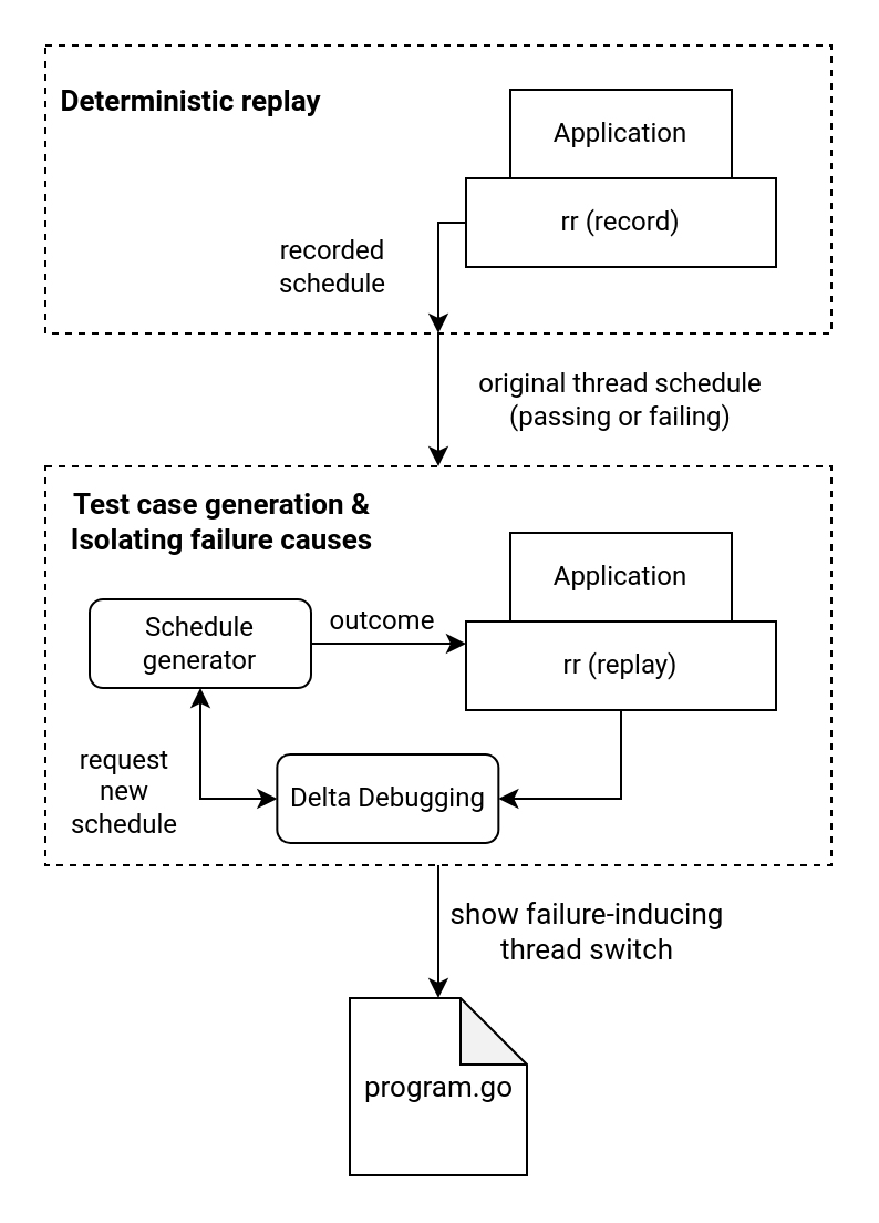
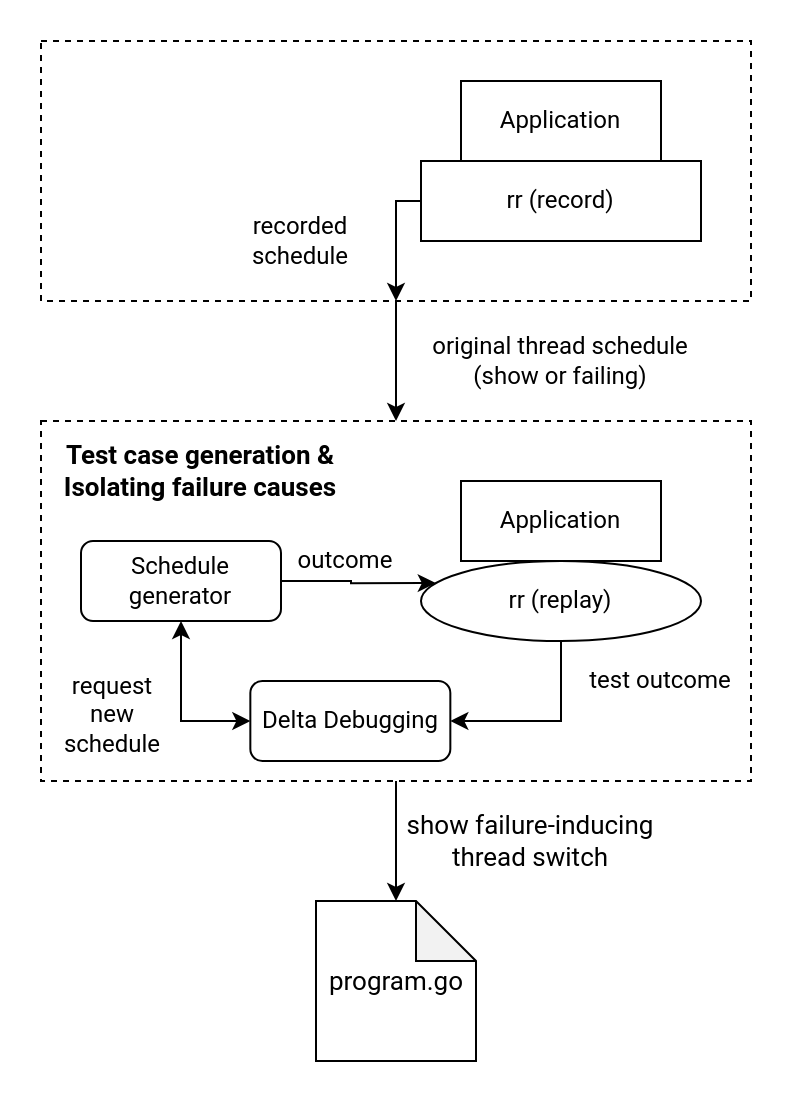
  <mxCell id="0" />
  <mxCell id="1" parent="0" />
  <mxCell id="2" style="edgeStyle=orthogonalEdgeStyle;rounded=0;orthogonalLoop=1;jettySize=auto;html=1;entryX=0.5;entryY=0;entryDx=0;entryDy=0;fontFamily=Roboto;" edge="1" parent="1" source="3" target="9"><mxGeometry relative="1" as="geometry" /></mxCell>
  <mxCell id="3" value="" style="rounded=0;whiteSpace=wrap;html=1;dashed=1;fillColor=none;" vertex="1" parent="1"><mxGeometry x="20" y="20" width="355" height="130" as="geometry" /></mxCell>
  <mxCell id="4" value="Application" style="rounded=0;whiteSpace=wrap;html=1;fontFamily=Roboto;" vertex="1" parent="1"><mxGeometry x="230" y="40" width="100" height="40" as="geometry" /></mxCell>
  <mxCell id="5" style="edgeStyle=orthogonalEdgeStyle;rounded=0;orthogonalLoop=1;jettySize=auto;html=1;entryX=0.5;entryY=1;entryDx=0;entryDy=0;fontFamily=Roboto;exitX=0;exitY=0.5;exitDx=0;exitDy=0;" edge="1" parent="1" source="6" target="3"><mxGeometry relative="1" as="geometry"><Array as="points"><mxPoint x="197" y="100" /></Array></mxGeometry></mxCell>
  <mxCell id="6" value="rr (record)" style="rounded=0;whiteSpace=wrap;html=1;fontFamily=Roboto;" vertex="1" parent="1"><mxGeometry x="210" y="80" width="140" height="40" as="geometry" /></mxCell>
- <mxCell id="7" value="Deterministic replay" style="text;html=1;strokeColor=none;fillColor=none;align=center;verticalAlign=middle;whiteSpace=wrap;rounded=0;fontFamily=Roboto;fontStyle=1;fontSize=13;" vertex="1" parent="1"><mxGeometry x="26" y="30" width="120" height="30" as="geometry" /></mxCell>
  <mxCell id="8" style="edgeStyle=orthogonalEdgeStyle;rounded=0;orthogonalLoop=1;jettySize=auto;html=1;entryX=0.5;entryY=0;entryDx=0;entryDy=0;entryPerimeter=0;startArrow=none;startFill=0;fontFamily=Roboto;fontSize=13;" edge="1" parent="1" source="9" target="23"><mxGeometry relative="1" as="geometry" /></mxCell>
  <mxCell id="9" value="" style="rounded=0;whiteSpace=wrap;html=1;dashed=1;fillColor=none;" vertex="1" parent="1"><mxGeometry x="20" y="210" width="355" height="180" as="geometry" /></mxCell>
  <mxCell id="10" value="Application" style="rounded=0;whiteSpace=wrap;html=1;fontFamily=Roboto;" vertex="1" parent="1"><mxGeometry x="230" y="240" width="100" height="40" as="geometry" /></mxCell>
  <mxCell id="11" style="edgeStyle=orthogonalEdgeStyle;rounded=0;orthogonalLoop=1;jettySize=auto;html=1;entryX=1;entryY=0.5;entryDx=0;entryDy=0;fontFamily=Roboto;" edge="1" parent="1" source="12" target="20"><mxGeometry relative="1" as="geometry" /></mxCell>
- <mxCell id="12" value="rr (replay)" style="rounded=0;whiteSpace=wrap;html=1;fontFamily=Roboto;" vertex="1" parent="1"><mxGeometry x="210" y="280" width="140" height="40" as="geometry" /></mxCell>
+ <mxCell id="12" value="rr (replay)" style="ellipse;whiteSpace=wrap;html=1;fontFamily=Roboto;" vertex="1" parent="1"><mxGeometry x="210" y="280" width="140" height="40" as="geometry" /></mxCell>
  <mxCell id="13" value="Test case generation &amp;amp; Isolating failure causes" style="text;html=1;strokeColor=none;fillColor=none;align=center;verticalAlign=middle;whiteSpace=wrap;rounded=0;fontFamily=Roboto;fontStyle=1;fontSize=13;" vertex="1" parent="1"><mxGeometry x="30" y="220" width="140" height="30" as="geometry" /></mxCell>
- <mxCell id="14" value="original thread schedule (passing or failing)" style="text;html=1;strokeColor=none;fillColor=none;align=center;verticalAlign=middle;whiteSpace=wrap;rounded=0;fontFamily=Roboto;" vertex="1" parent="1"><mxGeometry x="200" y="170" width="160" height="20" as="geometry" /></mxCell>
+ <mxCell id="14" value="original thread schedule (show or failing)" style="text;html=1;strokeColor=none;fillColor=none;align=center;verticalAlign=middle;whiteSpace=wrap;rounded=0;fontFamily=Roboto;" vertex="1" parent="1"><mxGeometry x="200" y="170" width="160" height="20" as="geometry" /></mxCell>
  <mxCell id="15" style="edgeStyle=orthogonalEdgeStyle;rounded=0;orthogonalLoop=1;jettySize=auto;html=1;entryX=0;entryY=0.25;entryDx=0;entryDy=0;fontFamily=Roboto;" edge="1" parent="1" source="16" target="12"><mxGeometry relative="1" as="geometry" /></mxCell>
  <mxCell id="16" value="Schedule&lt;br&gt;generator" style="whiteSpace=wrap;html=1;fontFamily=Roboto;rounded=1;" vertex="1" parent="1"><mxGeometry x="40" y="270" width="100" height="40" as="geometry" /></mxCell>
  <mxCell id="17" value="outcome" style="text;html=1;strokeColor=none;fillColor=none;align=center;verticalAlign=middle;whiteSpace=wrap;rounded=0;fontFamily=Roboto;" vertex="1" parent="1"><mxGeometry x="145" y="270" width="55" height="20" as="geometry" /></mxCell>
  <mxCell id="18" value="recorded schedule" style="text;html=1;strokeColor=none;fillColor=none;align=center;verticalAlign=middle;whiteSpace=wrap;rounded=0;fontFamily=Roboto;" vertex="1" parent="1"><mxGeometry x="120" y="110" width="60" height="20" as="geometry" /></mxCell>
  <mxCell id="19" style="edgeStyle=orthogonalEdgeStyle;rounded=0;orthogonalLoop=1;jettySize=auto;html=1;entryX=0.5;entryY=1;entryDx=0;entryDy=0;fontFamily=Roboto;exitX=0;exitY=0.5;exitDx=0;exitDy=0;startArrow=classic;startFill=1;" edge="1" parent="1" source="20" target="16"><mxGeometry relative="1" as="geometry" /></mxCell>
  <mxCell id="20" value="Delta Debugging" style="whiteSpace=wrap;html=1;fontFamily=Roboto;rounded=1;" vertex="1" parent="1"><mxGeometry x="124.67" y="340" width="100" height="40" as="geometry" /></mxCell>
+ <mxCell id="21" value="test outcome" style="text;html=1;strokeColor=none;fillColor=none;align=center;verticalAlign=middle;whiteSpace=wrap;rounded=0;fontFamily=Roboto;" vertex="1" parent="1"><mxGeometry x="290" y="330" width="80" height="20" as="geometry" /></mxCell>
  <mxCell id="22" value="request&lt;br&gt;new schedule" style="text;html=1;strokeColor=none;fillColor=none;align=center;verticalAlign=middle;whiteSpace=wrap;rounded=0;fontFamily=Roboto;" vertex="1" parent="1"><mxGeometry x="26" y="337" width="60" height="40" as="geometry" /></mxCell>
  <mxCell id="23" value="program.go" style="shape=note;whiteSpace=wrap;html=1;backgroundOutline=1;darkOpacity=0.05;fillColor=none;fontFamily=Roboto;fontSize=13;" vertex="1" parent="1"><mxGeometry x="157.5" y="450" width="80" height="80" as="geometry" /></mxCell>
  <mxCell id="24" value="show failure-inducing thread switch" style="text;html=1;strokeColor=none;fillColor=none;align=center;verticalAlign=middle;whiteSpace=wrap;rounded=0;fontFamily=Roboto;fontSize=13;" vertex="1" parent="1"><mxGeometry x="190" y="410" width="150" height="20" as="geometry" /></mxCell>
